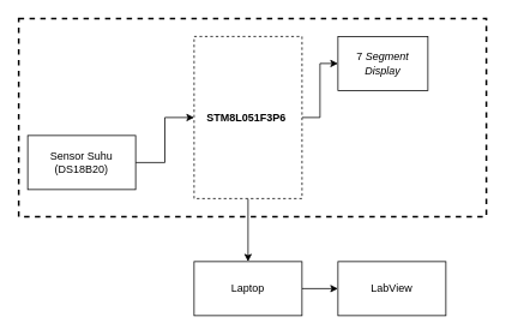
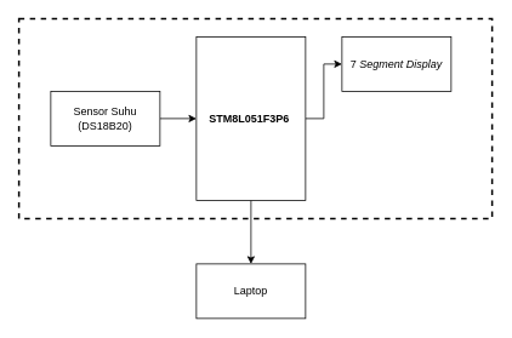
  <mxCell id="0" />
  <mxCell id="1" parent="0" />
  <mxCell id="2" style="edgeStyle=orthogonalEdgeStyle;rounded=0;orthogonalLoop=1;jettySize=auto;html=1;entryX=0;entryY=0.5;entryDx=0;entryDy=0;" edge="1" parent="1" source="4" target="7"><mxGeometry relative="1" as="geometry" /></mxCell>
  <mxCell id="3" style="edgeStyle=orthogonalEdgeStyle;rounded=0;orthogonalLoop=1;jettySize=auto;html=1;entryX=0.5;entryY=0;entryDx=0;entryDy=0;" edge="1" parent="1" source="4" target="9"><mxGeometry relative="1" as="geometry" /></mxCell>
- <mxCell id="4" value="STM8L051F3P6&amp;nbsp;" style="rounded=0;whiteSpace=wrap;html=1;fontStyle=1;dashed=1;" vertex="1" parent="1"><mxGeometry x="215" y="40" width="120" height="180" as="geometry" /></mxCell>
+ <mxCell id="4" value="STM8L051F3P6&amp;nbsp;" style="rounded=0;whiteSpace=wrap;html=1;fontStyle=1" vertex="1" parent="1"><mxGeometry x="215" y="40" width="120" height="180" as="geometry" /></mxCell>
  <mxCell id="5" style="edgeStyle=orthogonalEdgeStyle;rounded=0;orthogonalLoop=1;jettySize=auto;html=1;entryX=0;entryY=0.5;entryDx=0;entryDy=0;" edge="1" parent="1" source="6" target="4"><mxGeometry relative="1" as="geometry" /></mxCell>
- <mxCell id="6" value="Sensor Suhu&lt;br&gt;(DS18B20)" style="rounded=0;whiteSpace=wrap;html=1;" vertex="1" parent="1"><mxGeometry x="30" y="150" width="120" height="60" as="geometry" /></mxCell>
- <mxCell id="7" value="7&lt;i&gt; Segment Display&lt;/i&gt;" style="rounded=0;whiteSpace=wrap;html=1;" vertex="1" parent="1"><mxGeometry x="375" y="40" width="100" height="60" as="geometry" /></mxCell>
- <mxCell id="8" style="edgeStyle=orthogonalEdgeStyle;rounded=0;orthogonalLoop=1;jettySize=auto;html=1;entryX=0;entryY=0.5;entryDx=0;entryDy=0;" edge="1" parent="1" source="9" target="10"><mxGeometry relative="1" as="geometry" /></mxCell>
+ <mxCell id="6" value="Sensor Suhu&lt;br&gt;(DS18B20)" style="rounded=0;whiteSpace=wrap;html=1;" vertex="1" parent="1"><mxGeometry x="55" y="100" width="120" height="60" as="geometry" /></mxCell>
+ <mxCell id="7" value="7&lt;i&gt; Segment Display&lt;/i&gt;" style="rounded=0;whiteSpace=wrap;html=1;" vertex="1" parent="1"><mxGeometry x="375" y="40" width="120" height="60" as="geometry" /></mxCell>
  <mxCell id="9" value="Laptop" style="rounded=0;whiteSpace=wrap;html=1;" vertex="1" parent="1"><mxGeometry x="215" y="290" width="120" height="60" as="geometry" /></mxCell>
- <mxCell id="10" value="LabView&lt;br&gt;" style="rounded=0;whiteSpace=wrap;html=1;" vertex="1" parent="1"><mxGeometry x="375" y="290" width="120" height="60" as="geometry" /></mxCell>
  <mxCell id="11" value="" style="rounded=0;whiteSpace=wrap;html=1;dashed=1;fillColor=none;strokeWidth=2;" vertex="1" parent="1"><mxGeometry x="20" y="20" width="520" height="220" as="geometry" /></mxCell>
